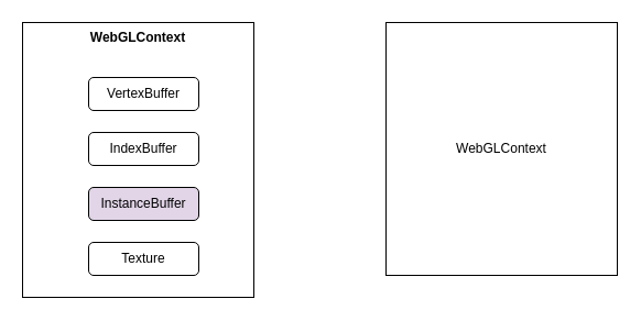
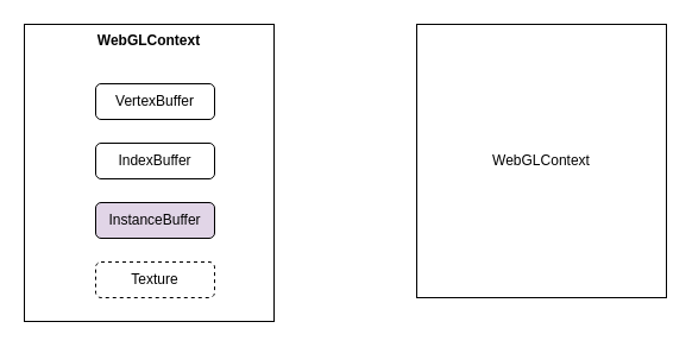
  <mxCell id="0" />
  <mxCell id="1" parent="0" />
  <mxCell id="2" value="WebGLContext" style="rounded=0;whiteSpace=wrap;html=1;verticalAlign=top;fontStyle=1" vertex="1" parent="1"><mxGeometry x="20" y="20" width="210" height="250" as="geometry" /></mxCell>
  <mxCell id="3" value="WebGLContext" style="rounded=0;whiteSpace=wrap;html=1;" vertex="1" parent="1"><mxGeometry x="350" y="20" width="210" height="230" as="geometry" /></mxCell>
  <mxCell id="4" value="VertexBuffer" style="rounded=1;whiteSpace=wrap;html=1;" vertex="1" parent="1"><mxGeometry x="80" y="70" width="100" height="30" as="geometry" /></mxCell>
  <mxCell id="5" value="IndexBuffer" style="rounded=1;whiteSpace=wrap;html=1;" vertex="1" parent="1"><mxGeometry x="80" y="120" width="100" height="30" as="geometry" /></mxCell>
  <mxCell id="6" value="InstanceBuffer" style="rounded=1;whiteSpace=wrap;html=1;fillColor=#e1d5e7;" vertex="1" parent="1"><mxGeometry x="80" y="170" width="100" height="30" as="geometry" /></mxCell>
- <mxCell id="7" value="Texture" style="rounded=1;whiteSpace=wrap;html=1;" vertex="1" parent="1"><mxGeometry x="80" y="220" width="100" height="30" as="geometry" /></mxCell>
+ <mxCell id="7" value="Texture" style="rounded=1;whiteSpace=wrap;html=1;dashed=1;" vertex="1" parent="1"><mxGeometry x="80" y="220" width="100" height="30" as="geometry" /></mxCell>
